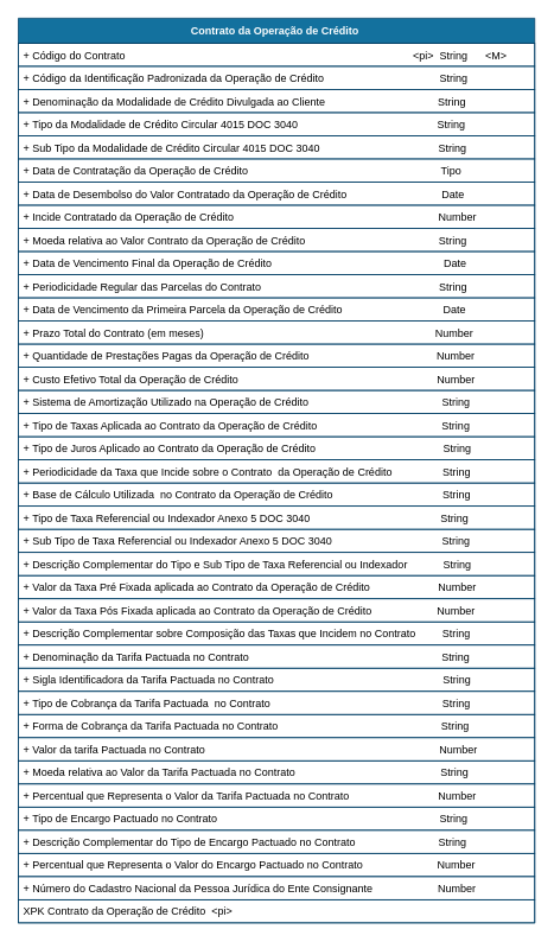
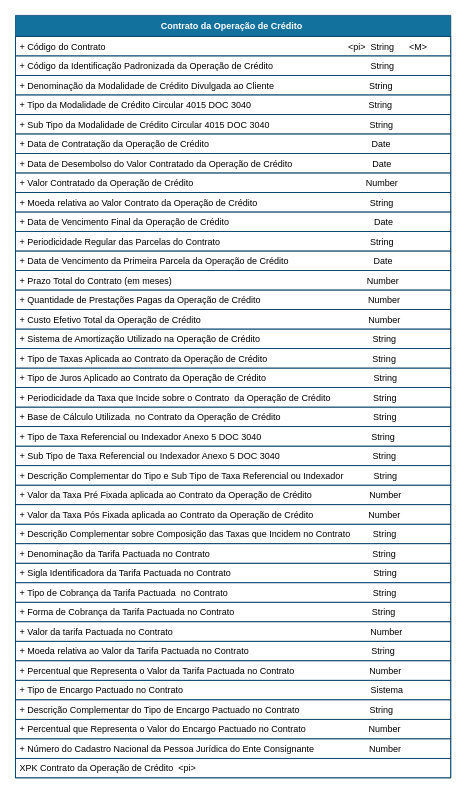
  <mxCell id="0" />
  <mxCell id="1" parent="0" />
  <mxCell id="2" value="Contrato da Operação de Crédito " style="swimlane;fontStyle=1;childLayout=stackLayout;horizontal=1;startSize=28;horizontalStack=0;resizeParent=1;resizeParentMax=0;resizeLast=0;collapsible=1;marginBottom=0;rounded=0;shadow=0;comic=0;sketch=0;align=center;html=0;autosize=1;fillColor=#13719E;strokeColor=#003F66;fontColor=#FFFFFF;" parent="1" vertex="1"><mxGeometry x="20" y="20" width="580" height="1016" as="geometry" /></mxCell>
  <mxCell id="3" value="+ Código do Contrato                                                                                                 &lt;pi&gt;  String      &lt;M&gt;" style="text;fillColor=none;align=left;verticalAlign=top;spacingLeft=4;spacingRight=4;overflow=hidden;rotatable=0;points=[[0,0.5],[1,0.5]];portConstraint=eastwest;strokeColor=#003F66;" vertex="1" parent="2"><mxGeometry y="28" width="580" height="26" as="geometry" /></mxCell>
  <mxCell id="4" value="+ Código da Identificação Padronizada da Operação de Crédito                                       String      " style="text;fillColor=none;align=left;verticalAlign=top;spacingLeft=4;spacingRight=4;overflow=hidden;rotatable=0;points=[[0,0.5],[1,0.5]];portConstraint=eastwest;strokeColor=#003F66;" vertex="1" parent="2"><mxGeometry y="54" width="580" height="26" as="geometry" /></mxCell>
  <mxCell id="5" value="+ Denominação da Modalidade de Crédito Divulgada ao Cliente                                      String" style="text;fillColor=none;align=left;verticalAlign=top;spacingLeft=4;spacingRight=4;overflow=hidden;rotatable=0;points=[[0,0.5],[1,0.5]];portConstraint=eastwest;strokeColor=#003F66;" parent="2" vertex="1"><mxGeometry y="80" width="580" height="26" as="geometry" /></mxCell>
  <mxCell id="6" value="+ Tipo da Modalidade de Crédito Circular 4015 DOC 3040                                               String" style="text;fillColor=none;align=left;verticalAlign=top;spacingLeft=4;spacingRight=4;overflow=hidden;rotatable=0;points=[[0,0.5],[1,0.5]];portConstraint=eastwest;strokeColor=#003F66;" parent="2" vertex="1"><mxGeometry y="106" width="580" height="26" as="geometry" /></mxCell>
  <mxCell id="7" value="+ Sub Tipo da Modalidade de Crédito Circular 4015 DOC 3040                                        String" style="text;fillColor=none;align=left;verticalAlign=top;spacingLeft=4;spacingRight=4;overflow=hidden;rotatable=0;points=[[0,0.5],[1,0.5]];portConstraint=eastwest;strokeColor=#003F66;" vertex="1" parent="2"><mxGeometry y="132" width="580" height="26" as="geometry" /></mxCell>
- <mxCell id="8" value="+ Data de Contratação da Operação de Crédito                                                                 Tipo" style="text;fillColor=none;align=left;verticalAlign=top;spacingLeft=4;spacingRight=4;overflow=hidden;rotatable=0;points=[[0,0.5],[1,0.5]];portConstraint=eastwest;strokeColor=#003F66;" parent="2" vertex="1"><mxGeometry y="158" width="580" height="26" as="geometry" /></mxCell>
+ <mxCell id="8" value="+ Data de Contratação da Operação de Crédito                                                                 Date" style="text;fillColor=none;align=left;verticalAlign=top;spacingLeft=4;spacingRight=4;overflow=hidden;rotatable=0;points=[[0,0.5],[1,0.5]];portConstraint=eastwest;strokeColor=#003F66;" parent="2" vertex="1"><mxGeometry y="158" width="580" height="26" as="geometry" /></mxCell>
  <mxCell id="9" value="+ Data de Desembolso do Valor Contratado da Operação de Crédito                                Date" style="text;fillColor=none;align=left;verticalAlign=top;spacingLeft=4;spacingRight=4;overflow=hidden;rotatable=0;points=[[0,0.5],[1,0.5]];portConstraint=eastwest;strokeColor=#003F66;" parent="2" vertex="1"><mxGeometry y="184" width="580" height="26" as="geometry" /></mxCell>
- <mxCell id="10" value="+ Incide Contratado da Operação de Crédito                                                                     Number" style="text;fillColor=none;align=left;verticalAlign=top;spacingLeft=4;spacingRight=4;overflow=hidden;rotatable=0;points=[[0,0.5],[1,0.5]];portConstraint=eastwest;strokeColor=#003F66;" vertex="1" parent="2"><mxGeometry y="210" width="580" height="26" as="geometry" /></mxCell>
+ <mxCell id="10" value="+ Valor Contratado da Operação de Crédito                                                                     Number" style="text;fillColor=none;align=left;verticalAlign=top;spacingLeft=4;spacingRight=4;overflow=hidden;rotatable=0;points=[[0,0.5],[1,0.5]];portConstraint=eastwest;strokeColor=#003F66;" vertex="1" parent="2"><mxGeometry y="210" width="580" height="26" as="geometry" /></mxCell>
  <mxCell id="11" value="+ Moeda relativa ao Valor Contrato da Operação de Crédito                                             String" style="text;fillColor=none;align=left;verticalAlign=top;spacingLeft=4;spacingRight=4;overflow=hidden;rotatable=0;points=[[0,0.5],[1,0.5]];portConstraint=eastwest;strokeColor=#003F66;" vertex="1" parent="2"><mxGeometry y="236" width="580" height="26" as="geometry" /></mxCell>
  <mxCell id="12" value="+ Data de Vencimento Final da Operação de Crédito                                                          Date" style="text;fillColor=none;align=left;verticalAlign=top;spacingLeft=4;spacingRight=4;overflow=hidden;rotatable=0;points=[[0,0.5],[1,0.5]];portConstraint=eastwest;strokeColor=#003F66;" parent="2" vertex="1"><mxGeometry y="262" width="580" height="26" as="geometry" /></mxCell>
  <mxCell id="13" value="+ Periodicidade Regular das Parcelas do Contrato                                                            String" style="text;fillColor=none;align=left;verticalAlign=top;spacingLeft=4;spacingRight=4;overflow=hidden;rotatable=0;points=[[0,0.5],[1,0.5]];portConstraint=eastwest;strokeColor=#003F66;" parent="2" vertex="1"><mxGeometry y="288" width="580" height="26" as="geometry" /></mxCell>
  <mxCell id="14" value="+ Data de Vencimento da Primeira Parcela da Operação de Crédito                                  Date" style="text;fillColor=none;align=left;verticalAlign=top;spacingLeft=4;spacingRight=4;overflow=hidden;rotatable=0;points=[[0,0.5],[1,0.5]];portConstraint=eastwest;strokeColor=#003F66;" parent="2" vertex="1"><mxGeometry y="314" width="580" height="26" as="geometry" /></mxCell>
  <mxCell id="15" value="+ Prazo Total do Contrato (em meses)                                                                              Number  " style="text;fillColor=none;align=left;verticalAlign=top;spacingLeft=4;spacingRight=4;overflow=hidden;rotatable=0;points=[[0,0.5],[1,0.5]];portConstraint=eastwest;strokeColor=#003F66;" vertex="1" parent="2"><mxGeometry y="340" width="580" height="26" as="geometry" /></mxCell>
  <mxCell id="16" value="+ Quantidade de Prestações Pagas da Operação de Crédito                                           Number  " style="text;fillColor=none;align=left;verticalAlign=top;spacingLeft=4;spacingRight=4;overflow=hidden;rotatable=0;points=[[0,0.5],[1,0.5]];portConstraint=eastwest;strokeColor=#003F66;" parent="2" vertex="1"><mxGeometry y="366" width="580" height="26" as="geometry" /></mxCell>
  <mxCell id="17" value="+ Custo Efetivo Total da Operação de Crédito                                                                   Number" style="text;fillColor=none;align=left;verticalAlign=top;spacingLeft=4;spacingRight=4;overflow=hidden;rotatable=0;points=[[0,0.5],[1,0.5]];portConstraint=eastwest;strokeColor=#003F66;" parent="2" vertex="1"><mxGeometry y="392" width="580" height="26" as="geometry" /></mxCell>
  <mxCell id="18" value="+ Sistema de Amortização Utilizado na Operação de Crédito                                             String" style="text;fillColor=none;align=left;verticalAlign=top;spacingLeft=4;spacingRight=4;overflow=hidden;rotatable=0;points=[[0,0.5],[1,0.5]];portConstraint=eastwest;strokeColor=#003F66;" parent="2" vertex="1"><mxGeometry y="418" width="580" height="26" as="geometry" /></mxCell>
  <mxCell id="19" value="+ Tipo de Taxas Aplicada ao Contrato da Operação de Crédito                                          String" style="text;fillColor=none;align=left;verticalAlign=top;spacingLeft=4;spacingRight=4;overflow=hidden;rotatable=0;points=[[0,0.5],[1,0.5]];portConstraint=eastwest;strokeColor=#003F66;" parent="2" vertex="1"><mxGeometry y="444" width="580" height="26" as="geometry" /></mxCell>
  <mxCell id="20" value="+ Tipo de Juros Aplicado ao Contrato da Operação de Crédito                                           String" style="text;fillColor=none;align=left;verticalAlign=top;spacingLeft=4;spacingRight=4;overflow=hidden;rotatable=0;points=[[0,0.5],[1,0.5]];portConstraint=eastwest;strokeColor=#003F66;" parent="2" vertex="1"><mxGeometry y="470" width="580" height="26" as="geometry" /></mxCell>
  <mxCell id="21" value="+ Periodicidade da Taxa que Incide sobre o Contrato  da Operação de Crédito                 String" style="text;fillColor=none;align=left;verticalAlign=top;spacingLeft=4;spacingRight=4;overflow=hidden;rotatable=0;points=[[0,0.5],[1,0.5]];portConstraint=eastwest;strokeColor=#003F66;" parent="2" vertex="1"><mxGeometry y="496" width="580" height="26" as="geometry" /></mxCell>
  <mxCell id="22" value="+ Base de Cálculo Utilizada  no Contrato da Operação de Crédito                                     String" style="text;fillColor=none;align=left;verticalAlign=top;spacingLeft=4;spacingRight=4;overflow=hidden;rotatable=0;points=[[0,0.5],[1,0.5]];portConstraint=eastwest;strokeColor=#003F66;" parent="2" vertex="1"><mxGeometry y="522" width="580" height="26" as="geometry" /></mxCell>
  <mxCell id="23" value="+ Tipo de Taxa Referencial ou Indexador Anexo 5 DOC 3040                                            String" style="text;fillColor=none;align=left;verticalAlign=top;spacingLeft=4;spacingRight=4;overflow=hidden;rotatable=0;points=[[0,0.5],[1,0.5]];portConstraint=eastwest;strokeColor=#003F66;" parent="2" vertex="1"><mxGeometry y="548" width="580" height="26" as="geometry" /></mxCell>
  <mxCell id="24" value="+ Sub Tipo de Taxa Referencial ou Indexador Anexo 5 DOC 3040                                     String" style="text;fillColor=none;align=left;verticalAlign=top;spacingLeft=4;spacingRight=4;overflow=hidden;rotatable=0;points=[[0,0.5],[1,0.5]];portConstraint=eastwest;strokeColor=#003F66;" vertex="1" parent="2"><mxGeometry y="574" width="580" height="26" as="geometry" /></mxCell>
  <mxCell id="25" value="+ Descrição Complementar do Tipo e Sub Tipo de Taxa Referencial ou Indexador            String  " style="text;fillColor=none;align=left;verticalAlign=top;spacingLeft=4;spacingRight=4;overflow=hidden;rotatable=0;points=[[0,0.5],[1,0.5]];portConstraint=eastwest;strokeColor=#003F66;" parent="2" vertex="1"><mxGeometry y="600" width="580" height="26" as="geometry" /></mxCell>
  <mxCell id="26" value="+ Valor da Taxa Pré Fixada aplicada ao Contrato da Operação de Crédito                       Number" style="text;fillColor=none;align=left;verticalAlign=top;spacingLeft=4;spacingRight=4;overflow=hidden;rotatable=0;points=[[0,0.5],[1,0.5]];portConstraint=eastwest;strokeColor=#003F66;" parent="2" vertex="1"><mxGeometry y="626" width="580" height="26" as="geometry" /></mxCell>
  <mxCell id="27" value="+ Valor da Taxa Pós Fixada aplicada ao Contrato da Operação de Crédito                      Number" style="text;fillColor=none;align=left;verticalAlign=top;spacingLeft=4;spacingRight=4;overflow=hidden;rotatable=0;points=[[0,0.5],[1,0.5]];portConstraint=eastwest;strokeColor=#003F66;" parent="2" vertex="1"><mxGeometry y="652" width="580" height="26" as="geometry" /></mxCell>
  <mxCell id="28" value="+ Descrição Complementar sobre Composição das Taxas que Incidem no Contrato         String" style="text;fillColor=none;align=left;verticalAlign=top;spacingLeft=4;spacingRight=4;overflow=hidden;rotatable=0;points=[[0,0.5],[1,0.5]];portConstraint=eastwest;strokeColor=#003F66;" parent="2" vertex="1"><mxGeometry y="678" width="580" height="26" as="geometry" /></mxCell>
  <mxCell id="29" value="+ Denominação da Tarifa Pactuada no Contrato                                                                 String" style="text;fillColor=none;align=left;verticalAlign=top;spacingLeft=4;spacingRight=4;overflow=hidden;rotatable=0;points=[[0,0.5],[1,0.5]];portConstraint=eastwest;strokeColor=#003F66;" parent="2" vertex="1"><mxGeometry y="704" width="580" height="26" as="geometry" /></mxCell>
  <mxCell id="30" value="+ Sigla Identificadora da Tarifa Pactuada no Contrato                                                         String" style="text;fillColor=none;align=left;verticalAlign=top;spacingLeft=4;spacingRight=4;overflow=hidden;rotatable=0;points=[[0,0.5],[1,0.5]];portConstraint=eastwest;strokeColor=#003F66;" parent="2" vertex="1"><mxGeometry y="730" width="580" height="26" as="geometry" /></mxCell>
  <mxCell id="31" value="+ Tipo de Cobrança da Tarifa Pactuada  no Contrato                                                          String" style="text;fillColor=none;align=left;verticalAlign=top;spacingLeft=4;spacingRight=4;overflow=hidden;rotatable=0;points=[[0,0.5],[1,0.5]];portConstraint=eastwest;strokeColor=#003F66;" vertex="1" parent="2"><mxGeometry y="756" width="580" height="26" as="geometry" /></mxCell>
  <mxCell id="32" value="+ Forma de Cobrança da Tarifa Pactuada no Contrato                                                       String" style="text;fillColor=none;align=left;verticalAlign=top;spacingLeft=4;spacingRight=4;overflow=hidden;rotatable=0;points=[[0,0.5],[1,0.5]];portConstraint=eastwest;strokeColor=#003F66;" vertex="1" parent="2"><mxGeometry y="782" width="580" height="26" as="geometry" /></mxCell>
  <mxCell id="33" value="+ Valor da tarifa Pactuada no Contrato                                                                               Number" style="text;fillColor=none;align=left;verticalAlign=top;spacingLeft=4;spacingRight=4;overflow=hidden;rotatable=0;points=[[0,0.5],[1,0.5]];portConstraint=eastwest;strokeColor=#003F66;" vertex="1" parent="2"><mxGeometry y="808" width="580" height="26" as="geometry" /></mxCell>
  <mxCell id="34" value="+ Moeda relativa ao Valor da Tarifa Pactuada no Contrato                                                 String" style="text;fillColor=none;align=left;verticalAlign=top;spacingLeft=4;spacingRight=4;overflow=hidden;rotatable=0;points=[[0,0.5],[1,0.5]];portConstraint=eastwest;strokeColor=#003F66;" vertex="1" parent="2"><mxGeometry y="834" width="580" height="26" as="geometry" /></mxCell>
  <mxCell id="35" value="+ Percentual que Representa o Valor da Tarifa Pactuada no Contrato                              Number" style="text;fillColor=none;align=left;verticalAlign=top;spacingLeft=4;spacingRight=4;overflow=hidden;rotatable=0;points=[[0,0.5],[1,0.5]];portConstraint=eastwest;strokeColor=#003F66;" vertex="1" parent="2"><mxGeometry y="860" width="580" height="26" as="geometry" /></mxCell>
- <mxCell id="36" value="+ Tipo de Encargo Pactuado no Contrato                                                                           String" style="text;fillColor=none;align=left;verticalAlign=top;spacingLeft=4;spacingRight=4;overflow=hidden;rotatable=0;points=[[0,0.5],[1,0.5]];portConstraint=eastwest;strokeColor=#003F66;" parent="2" vertex="1"><mxGeometry y="886" width="580" height="26" as="geometry" /></mxCell>
+ <mxCell id="36" value="+ Tipo de Encargo Pactuado no Contrato                                                                           Sistema" style="text;fillColor=none;align=left;verticalAlign=top;spacingLeft=4;spacingRight=4;overflow=hidden;rotatable=0;points=[[0,0.5],[1,0.5]];portConstraint=eastwest;strokeColor=#003F66;" parent="2" vertex="1"><mxGeometry y="886" width="580" height="26" as="geometry" /></mxCell>
  <mxCell id="37" value="+ Descrição Complementar do Tipo de Encargo Pactuado no Contrato                            String" style="text;fillColor=none;align=left;verticalAlign=top;spacingLeft=4;spacingRight=4;overflow=hidden;rotatable=0;points=[[0,0.5],[1,0.5]];portConstraint=eastwest;strokeColor=#003F66;" parent="2" vertex="1"><mxGeometry y="912" width="580" height="26" as="geometry" /></mxCell>
  <mxCell id="38" value="+ Percentual que Representa o Valor do Encargo Pactuado no Contrato                         Number" style="text;fillColor=none;align=left;verticalAlign=top;spacingLeft=4;spacingRight=4;overflow=hidden;rotatable=0;points=[[0,0.5],[1,0.5]];portConstraint=eastwest;strokeColor=#003F66;" vertex="1" parent="2"><mxGeometry y="938" width="580" height="26" as="geometry" /></mxCell>
  <mxCell id="39" value="+ Número do Cadastro Nacional da Pessoa Jurídica do Ente Consignante                      Number  " style="text;fillColor=none;align=left;verticalAlign=top;spacingLeft=4;spacingRight=4;overflow=hidden;rotatable=0;points=[[0,0.5],[1,0.5]];portConstraint=eastwest;strokeColor=#003F66;" parent="2" vertex="1"><mxGeometry y="964" width="580" height="26" as="geometry" /></mxCell>
  <mxCell id="40" value="XPK Contrato da Operação de Crédito  &lt;pi&gt;" style="text;fillColor=none;align=left;verticalAlign=top;spacingLeft=4;spacingRight=4;overflow=hidden;rotatable=0;points=[[0,0.5],[1,0.5]];portConstraint=eastwest;strokeColor=#003F66;" parent="2" vertex="1"><mxGeometry y="990" width="580" height="26" as="geometry" /></mxCell>
